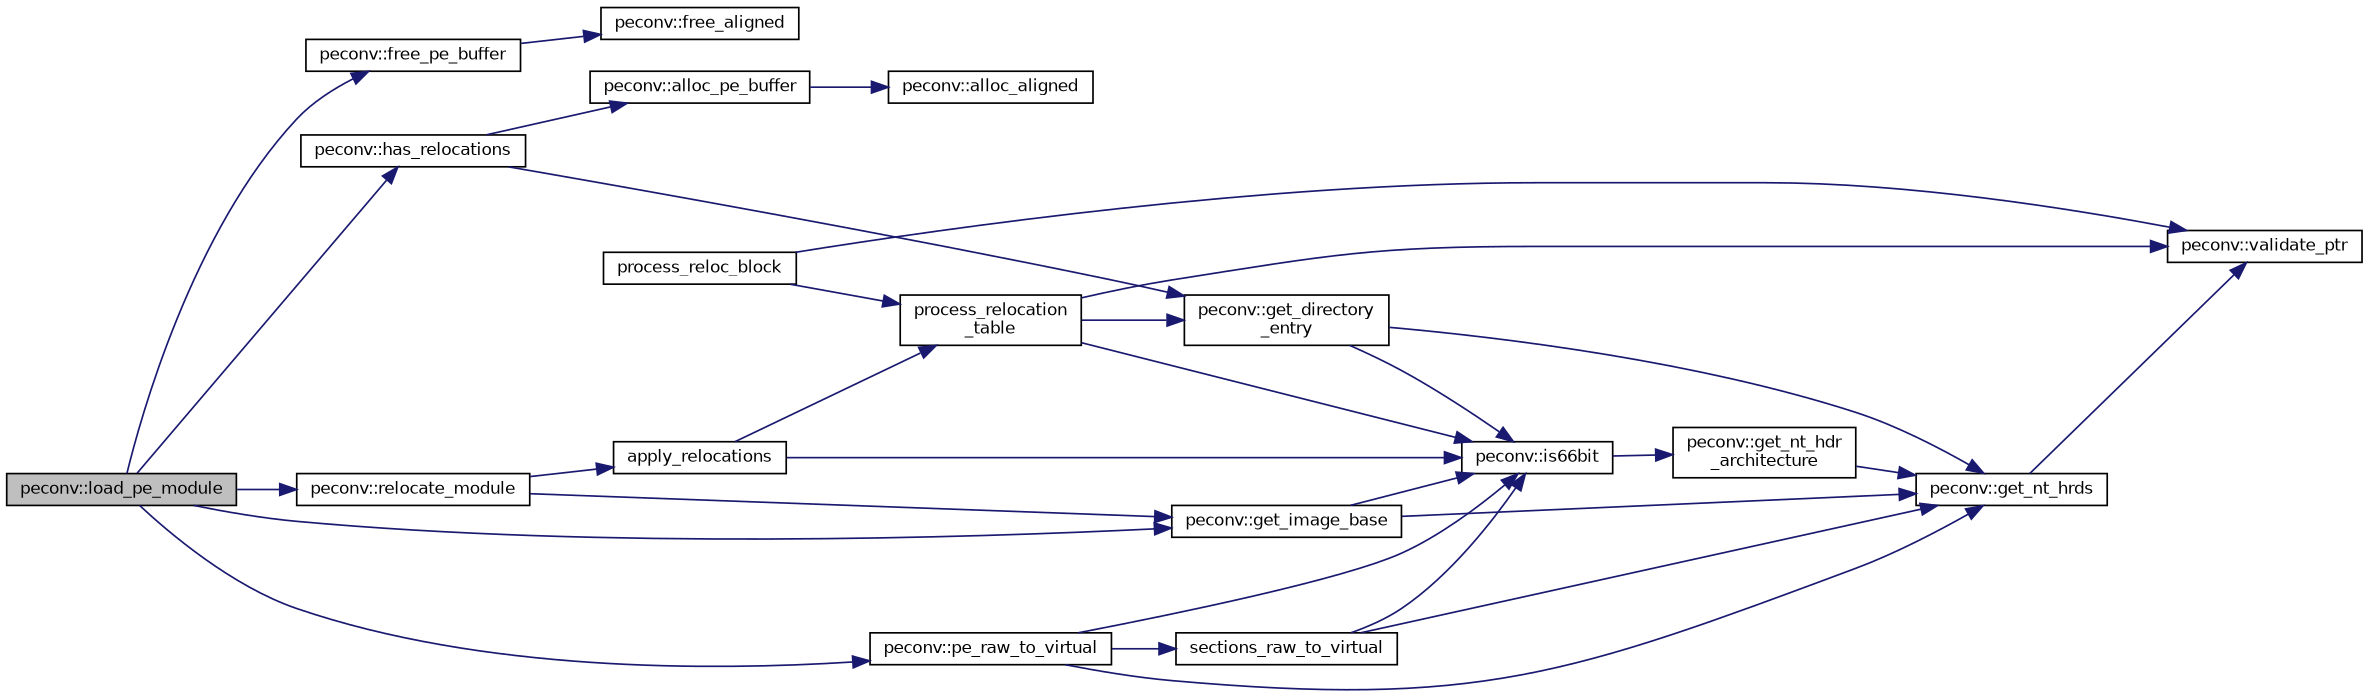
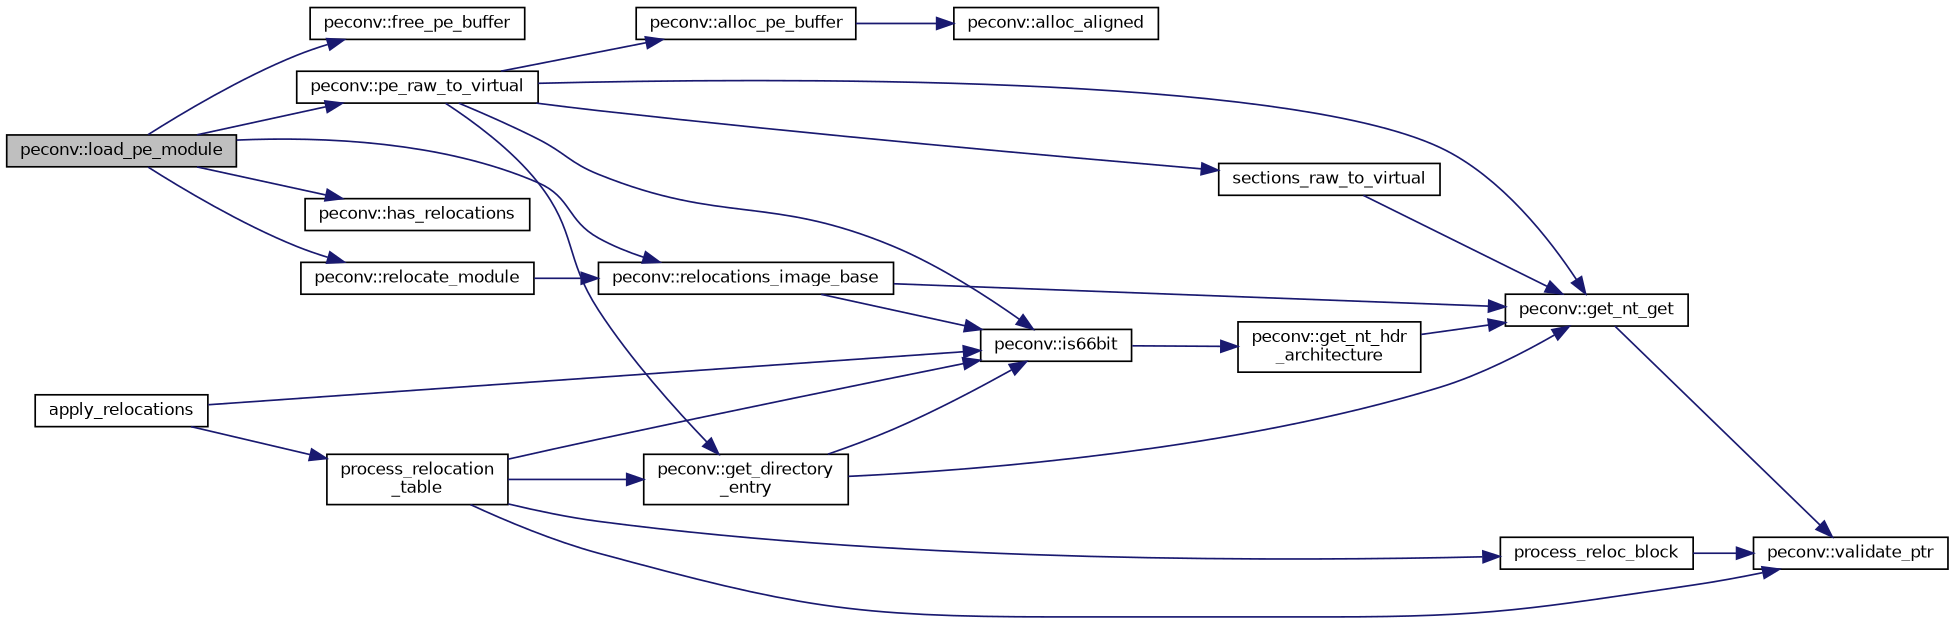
  digraph {
    rankdir=LR
    node [color=black fillcolor=white fontname=Helvetica fontsize=10 shape=record style=filled]
    edge [color=midnightblue fontname=Helvetica fontsize=10 labelfontname=Helvetica labelfontsize=10 style=solid]
    n1 [fillcolor=grey75 fontcolor=black height=0.2 label="peconv::load_pe_module" width=0.4]
    n2 [height=0.2 label="peconv::free_pe_buffer" width=0.4]
-   n3 [height=0.2 label="peconv::get_image_base" width=0.4]
+   n3 [height=0.2 label="peconv::relocations_image_base" width=0.4]
    n4 [height=0.2 label="peconv::has_relocations" width=0.4]
    n5 [height=0.2 label="peconv::pe_raw_to_virtual" width=0.4]
    n6 [height=0.2 label="peconv::relocate_module" width=0.4]
-   n7 [height=0.2 label="peconv::free_aligned" width=0.4]
-   n8 [height=0.2 label="peconv::get_nt_hrds" width=0.4]
+   n8 [height=0.2 label="peconv::get_nt_get" width=0.4]
    n9 [height=0.2 label="peconv::is66bit" width=0.4]
    n10 [height=0.2 label="peconv::get_directory\l_entry" width=0.4]
    n11 [height=0.2 label="peconv::alloc_pe_buffer" width=0.4]
    n12 [height=0.2 label=sections_raw_to_virtual width=0.4]
    n13 [height=0.2 label=apply_relocations width=0.4]
    n14 [height=0.2 label="peconv::validate_ptr" width=0.4]
    n15 [height=0.2 label="peconv::get_nt_hdr\l_architecture" width=0.4]
    n16 [height=0.2 label="peconv::alloc_aligned" width=0.4]
    n17 [height=0.2 label="process_relocation\l_table" width=0.4]
    n18 [height=0.2 label=process_reloc_block width=0.4]
    n1 -> n2
    n1 -> n3
    n1 -> n4
    n1 -> n5
    n1 -> n6
-   n2 -> n7
    n3 -> n8
    n3 -> n9
-   n4 -> n10
+   n5 -> n10
    n5 -> n8
    n5 -> n9
-   n4 -> n11
+   n5 -> n11
    n5 -> n12
    n6 -> n3
-   n6 -> n13
    n8 -> n14
    n9 -> n15
    n10 -> n8
    n10 -> n9
    n11 -> n16
    n12 -> n8
-   n12 -> n9
    n13 -> n9
    n13 -> n17
    n15 -> n8
    n17 -> n9
    n17 -> n10
    n17 -> n14
-   n18 -> n17
+   n17 -> n18
    n18 -> n14
  }
